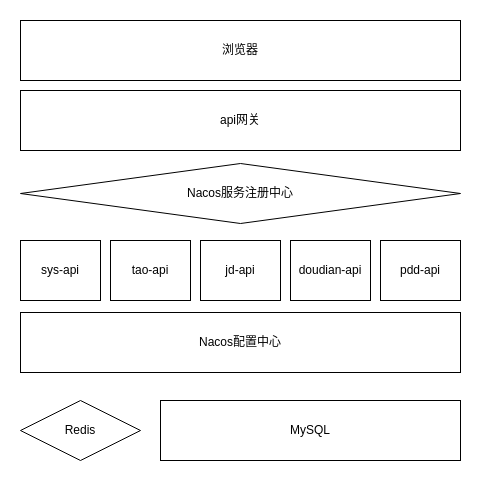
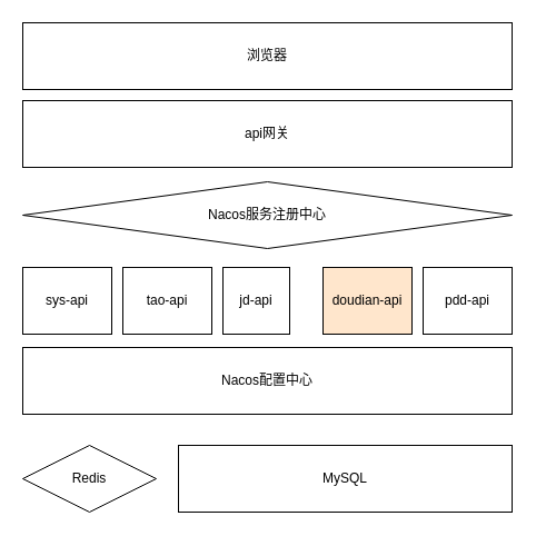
  <mxCell id="0" />
  <mxCell id="1" parent="0" />
  <mxCell id="2" value="浏览器" style="rounded=0;whiteSpace=wrap;html=1;" vertex="1" parent="1"><mxGeometry x="20" y="20" width="440" height="60" as="geometry" /></mxCell>
  <mxCell id="3" value="api网关" style="rounded=0;whiteSpace=wrap;html=1;" vertex="1" parent="1"><mxGeometry x="20" y="90" width="440" height="60" as="geometry" /></mxCell>
  <mxCell id="4" value="sys-api" style="rounded=0;whiteSpace=wrap;html=1;" vertex="1" parent="1"><mxGeometry x="20" y="240" width="80" height="60" as="geometry" /></mxCell>
  <mxCell id="5" value="tao-api" style="rounded=0;whiteSpace=wrap;html=1;" vertex="1" parent="1"><mxGeometry x="110" y="240" width="80" height="60" as="geometry" /></mxCell>
- <mxCell id="6" value="jd-api" style="rounded=0;whiteSpace=wrap;html=1;" vertex="1" parent="1"><mxGeometry x="200" y="240" width="80" height="60" as="geometry" /></mxCell>
- <mxCell id="7" value="doudian-api" style="rounded=0;whiteSpace=wrap;html=1;" vertex="1" parent="1"><mxGeometry x="290" y="240" width="80" height="60" as="geometry" /></mxCell>
+ <mxCell id="6" value="jd-api" style="rounded=0;whiteSpace=wrap;html=1;" vertex="1" parent="1"><mxGeometry x="200" y="240" width="60" height="60" as="geometry" /></mxCell>
+ <mxCell id="7" value="doudian-api" style="rounded=0;whiteSpace=wrap;html=1;fillColor=#ffe6cc;" vertex="1" parent="1"><mxGeometry x="290" y="240" width="80" height="60" as="geometry" /></mxCell>
  <mxCell id="8" value="pdd-api" style="rounded=0;whiteSpace=wrap;html=1;" vertex="1" parent="1"><mxGeometry x="380" y="240" width="80" height="60" as="geometry" /></mxCell>
  <mxCell id="9" value="Redis" style="rhombus;whiteSpace=wrap;html=1;" vertex="1" parent="1"><mxGeometry x="20" y="400" width="120" height="60" as="geometry" /></mxCell>
  <mxCell id="10" value="MySQL" style="rounded=0;whiteSpace=wrap;html=1;" vertex="1" parent="1"><mxGeometry x="160" y="400" width="300" height="60" as="geometry" /></mxCell>
  <mxCell id="11" value="Nacos服务注册中心" style="rhombus;whiteSpace=wrap;html=1;" vertex="1" parent="1"><mxGeometry x="20" y="163" width="440" height="60" as="geometry" /></mxCell>
  <mxCell id="12" value="Nacos配置中心" style="rounded=0;whiteSpace=wrap;html=1;" vertex="1" parent="1"><mxGeometry x="20" y="312" width="440" height="60" as="geometry" /></mxCell>
